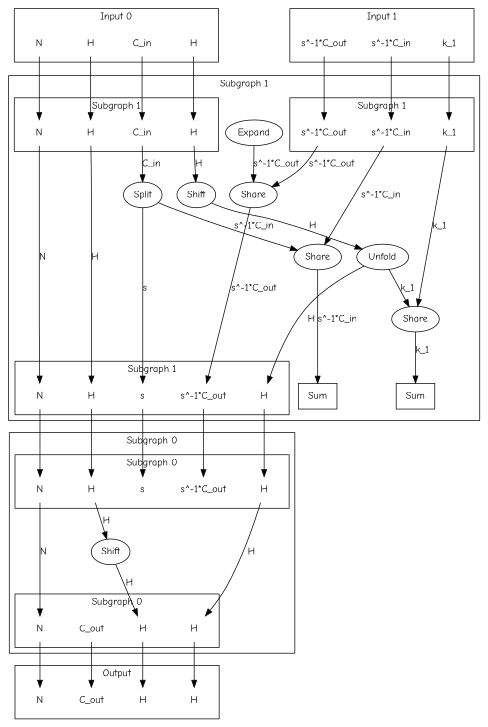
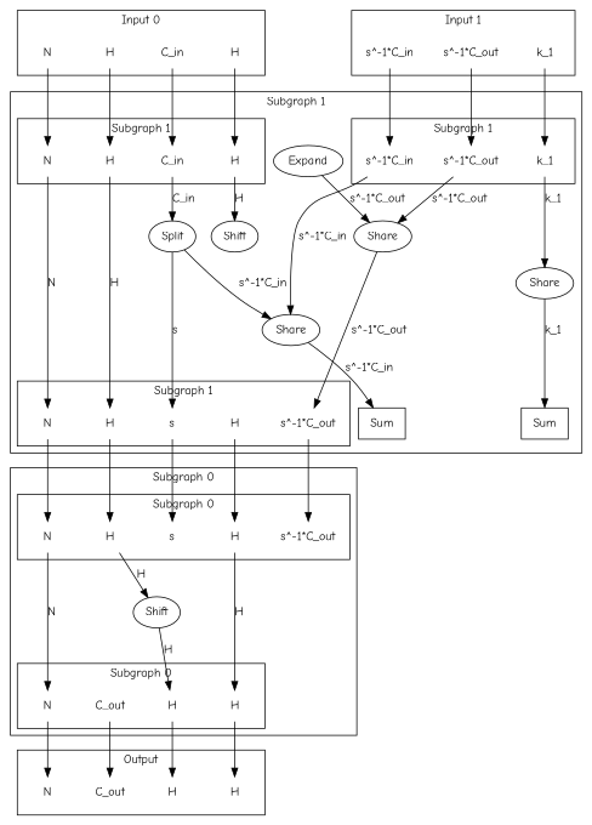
  digraph {
    fontname="Comic Neue"
    newrank=true
    node [fontname="Comic Neue" shape=none]
    edge [fontname="Comic Neue"]
    n1 [label=N]
    n2 [label=C_in]
    n3 [label=H]
    n4 [label=H]
    n5 [label="s^-1*C_in"]
    n6 [label=k_1]
    n7 [label="s^-1*C_out"]
    n8 [label=N]
    n9 [label=C_out]
    n10 [label=H]
    n11 [label=H]
    n12 [label=N]
    n13 [label=s]
    n14 [label=H]
    n15 [label=H]
    n16 [label="s^-1*C_out"]
    n17 [label=Shift shape=""]
    n18 [label=Sum shape=box]
    n19 [label=Sum shape=box]
    n20 [label=N]
    n21 [label=s]
    n22 [label=H]
    n23 [label=H]
    n24 [label="s^-1*C_out"]
    n25 [label=N]
    n26 [label=C_in]
    n27 [label=H]
    n28 [label=H]
    n29 [label="s^-1*C_in"]
    n30 [label=k_1]
    n31 [label="s^-1*C_out"]
    n32 [label=Split shape=""]
    n33 [label=Shift shape=""]
    n34 [label=Share shape=""]
    n35 [label=Share shape=""]
    n36 [label=Share shape=""]
-   n37 [label=Unfold shape=""]
    n38 [label=Expand shape=""]
    n39 [label=N]
    n40 [label=C_out]
    n41 [label=H]
    n42 [label=H]
    subgraph sub_1 {
      rank=same
      n1
      n2
      n3
      n4
      n5
      n6
      n7
    }
    subgraph cluster_2 {
      label="Subgraph 0"
      n17
      subgraph sub_3 {
        label="Subgraph 0"
        rank=same
        n8
        n9
        n10
        n11
      }
      subgraph sub_4 {
        label="Subgraph 0"
        rank=same
        n12
        n13
        n14
        n15
        n16
      }
      subgraph cluster_5 {
        label="Subgraph 0"
        n8
        n9
        n10
        n11
      }
      subgraph cluster_6 {
        label="Subgraph 0"
        n12
        n13
        n14
        n15
        n16
      }
    }
    subgraph cluster_7 {
      label="Subgraph 1"
      n32
      n33
      n34
      n35
      n36
-     n37
      n38
      subgraph sub_8 {
        label="Subgraph 1"
        rank=same
        n18
        n19
        n20
        n21
        n22
        n23
        n24
      }
      subgraph sub_9 {
        label="Subgraph 1"
        rank=same
        n25
        n26
        n27
        n28
        n29
        n30
        n31
      }
      subgraph cluster_10 {
        label="Subgraph 1"
        n20
        n21
        n22
        n23
        n24
      }
      subgraph cluster_11 {
        label="Subgraph 1"
        n25
        n26
        n27
        n28
      }
      subgraph cluster_12 {
        label="Subgraph 1"
        n29
        n30
        n31
      }
    }
    subgraph cluster_13 {
      label="Input 0"
      n1
      n2
      n3
      n4
    }
    subgraph cluster_14 {
      label="Input 1"
      n5
      n6
      n7
    }
    subgraph cluster_15 {
      label=Output
      n39
      n40
      n41
      n42
    }
    n1 -> n25
    n2 -> n26
    n3 -> n27
    n4 -> n28
    n5 -> n29
    n6 -> n30
    n7 -> n31
    n8 -> n39
    n9 -> n40
    n10 -> n41
    n11 -> n42
    n12 -> n8 [label=N]
    n14 -> n17 [label=H]
    n15 -> n11 [label=H]
    n17 -> n10 [label=H]
    n20 -> n12
    n21 -> n13
    n22 -> n14
    n23 -> n15
    n24 -> n16
    n25 -> n20 [label=N]
    n26 -> n32 [label=C_in]
    n27 -> n22 [label=H]
    n28 -> n33 [label=H]
    n29 -> n34 [label="s^-1*C_in"]
    n30 -> n35 [label=k_1]
    n31 -> n36 [label="s^-1*C_out"]
    n32 -> n21 [label=s]
    n32 -> n34 [label="s^-1*C_in"]
-   n33 -> n37 [label=H]
    n34 -> n18 [label="s^-1*C_in"]
    n35 -> n19 [label=k_1]
    n36 -> n24 [label="s^-1*C_out"]
-   n37 -> n23 [label=H]
-   n37 -> n35 [label=k_1]
    n38 -> n36 [label="s^-1*C_out"]
  }
